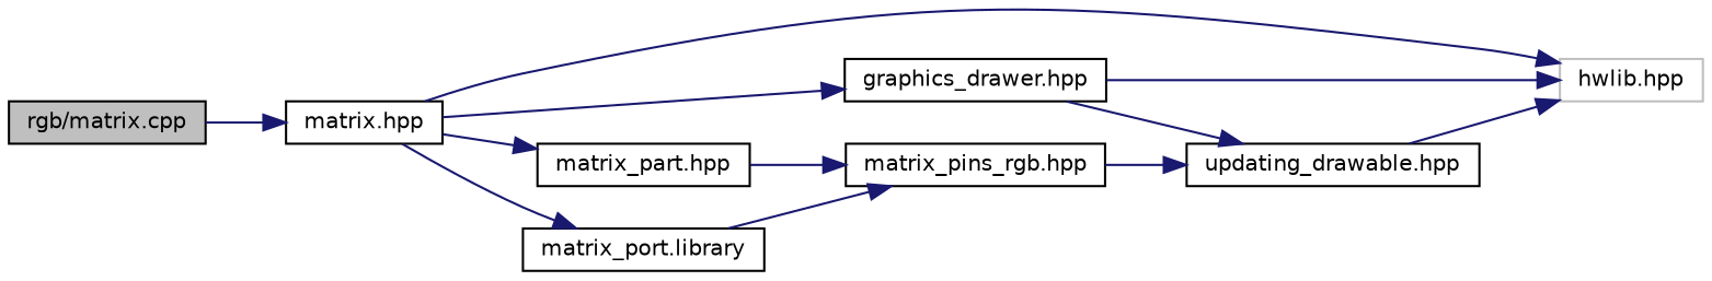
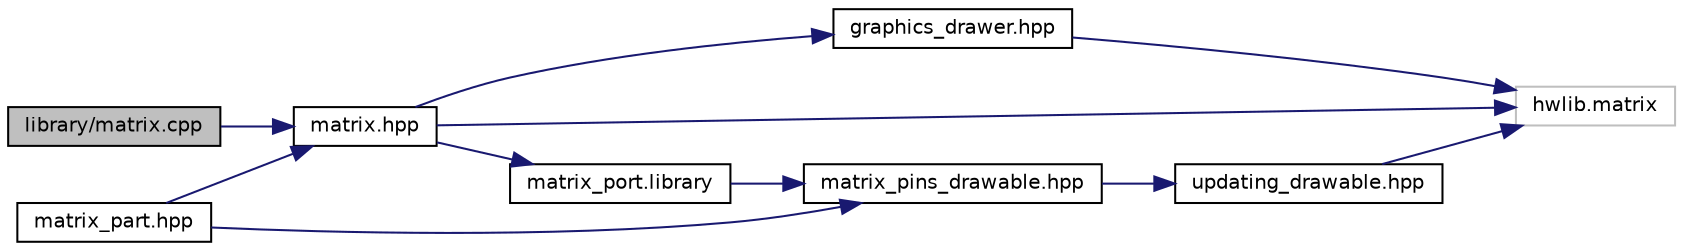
  digraph {
    rankdir=LR
    node [color=black fillcolor=white fontname=Helvetica fontsize=10 shape=record style=filled]
    edge [color=midnightblue fontname=Helvetica fontsize=10 labelfontname=Helvetica labelfontsize=10 style=solid]
-   n1 [fillcolor=grey75 fontcolor=black height=0.2 label="rgb/matrix.cpp" width=0.4]
+   n1 [fillcolor=grey75 fontcolor=black height=0.2 label="library/matrix.cpp" width=0.4]
    n2 [height=0.2 label="matrix.hpp" width=0.4]
    n3 [height=0.2 label="graphics_drawer.hpp" width=0.4]
-   n4 [color=grey75 height=0.2 label="hwlib.hpp" width=0.4]
+   n4 [color=grey75 height=0.2 label="hwlib.matrix" width=0.4]
    n5 [height=0.2 label="matrix_part.hpp" width=0.4]
    n6 [height=0.2 label="matrix_port.library" width=0.4]
    n7 [height=0.2 label="updating_drawable.hpp" width=0.4]
-   n8 [height=0.2 label="matrix_pins_rgb.hpp" width=0.4]
+   n8 [height=0.2 label="matrix_pins_drawable.hpp" width=0.4]
    n1 -> n2
    n2 -> n3
    n2 -> n4
-   n2 -> n5
+   n5 -> n2
    n2 -> n6
    n3 -> n4
-   n3 -> n7
    n5 -> n8
    n6 -> n8
    n7 -> n4
    n8 -> n7
  }
